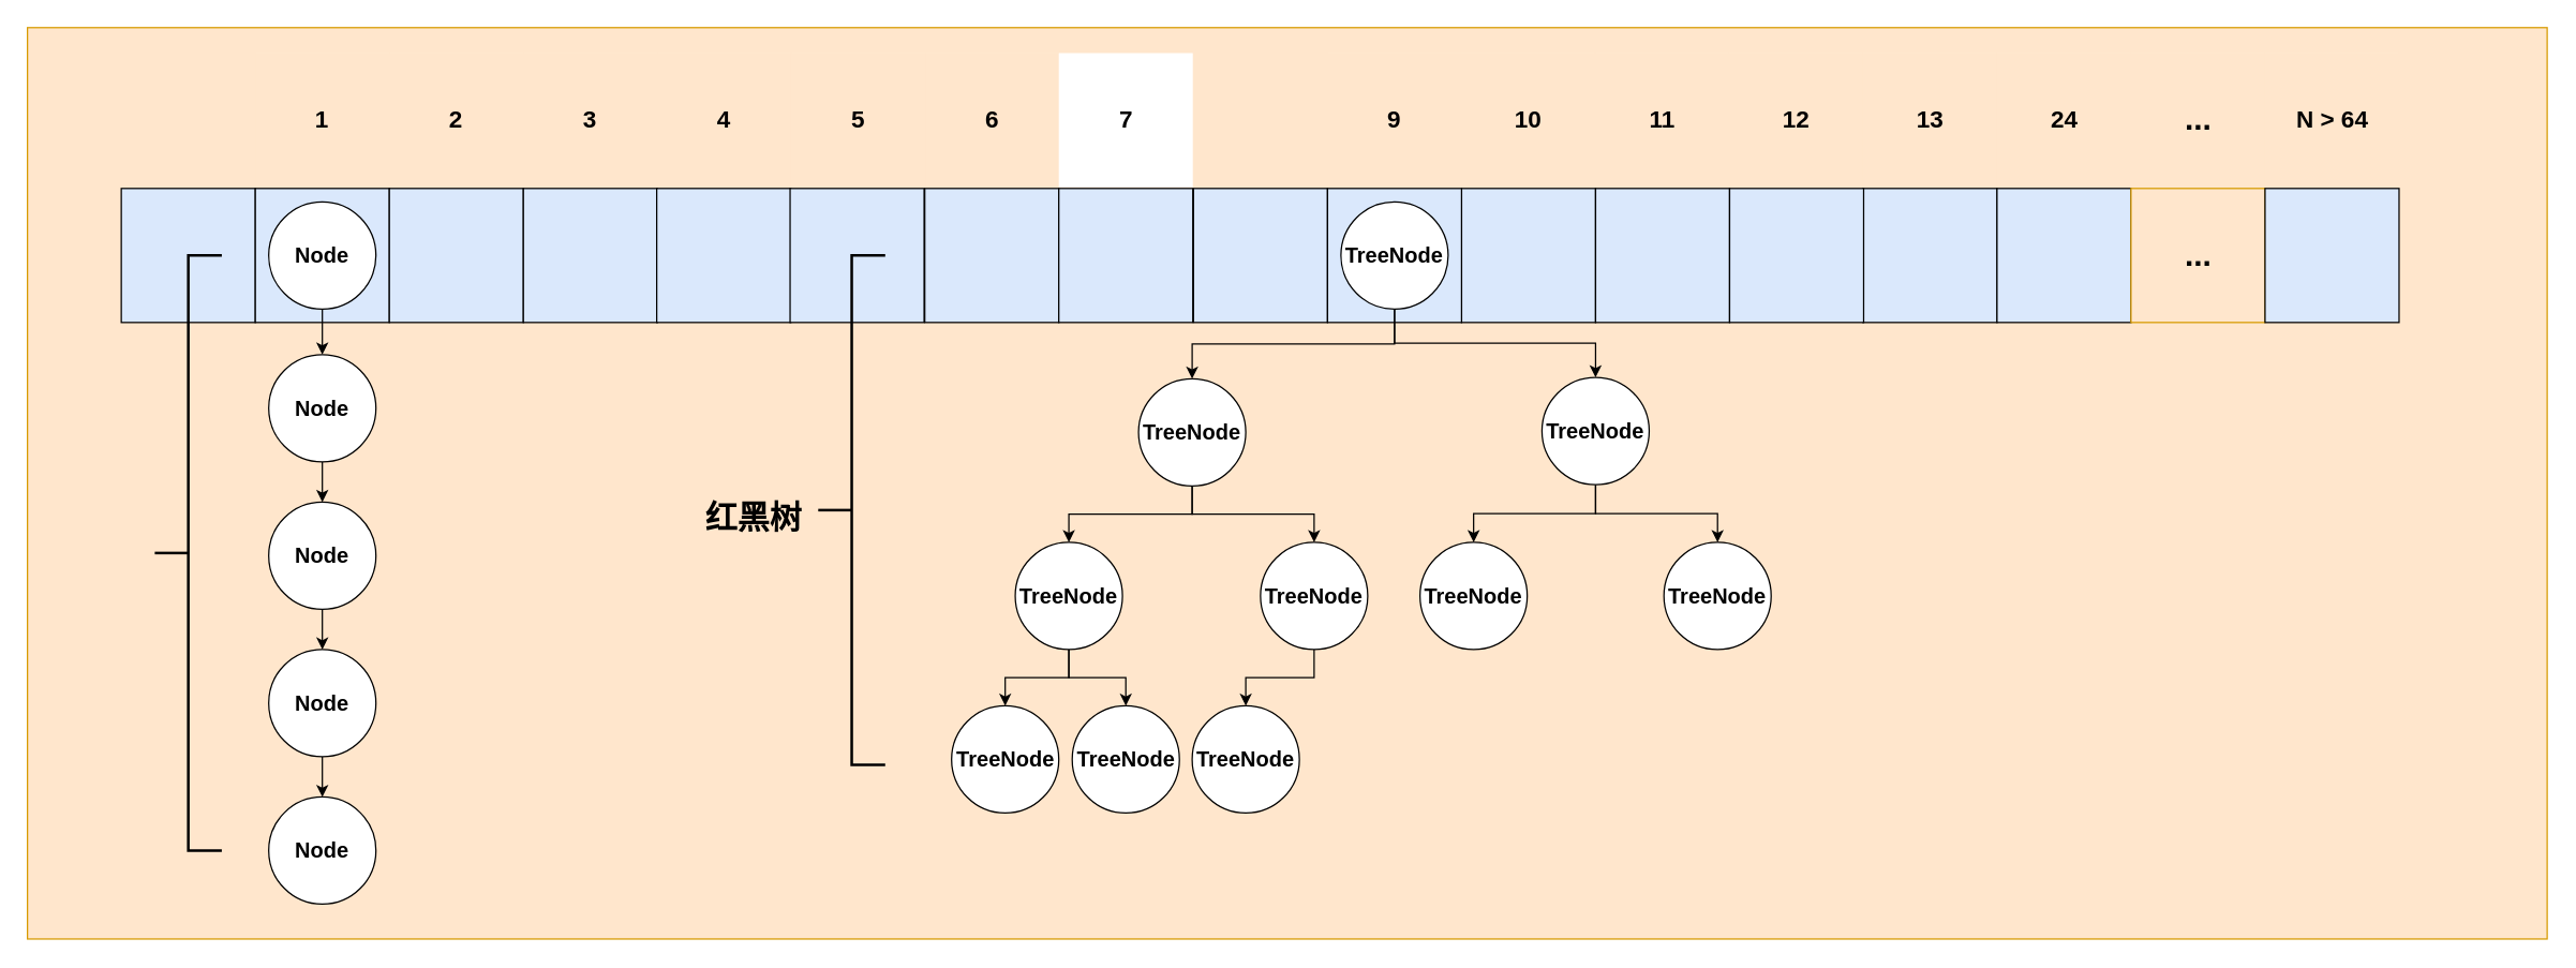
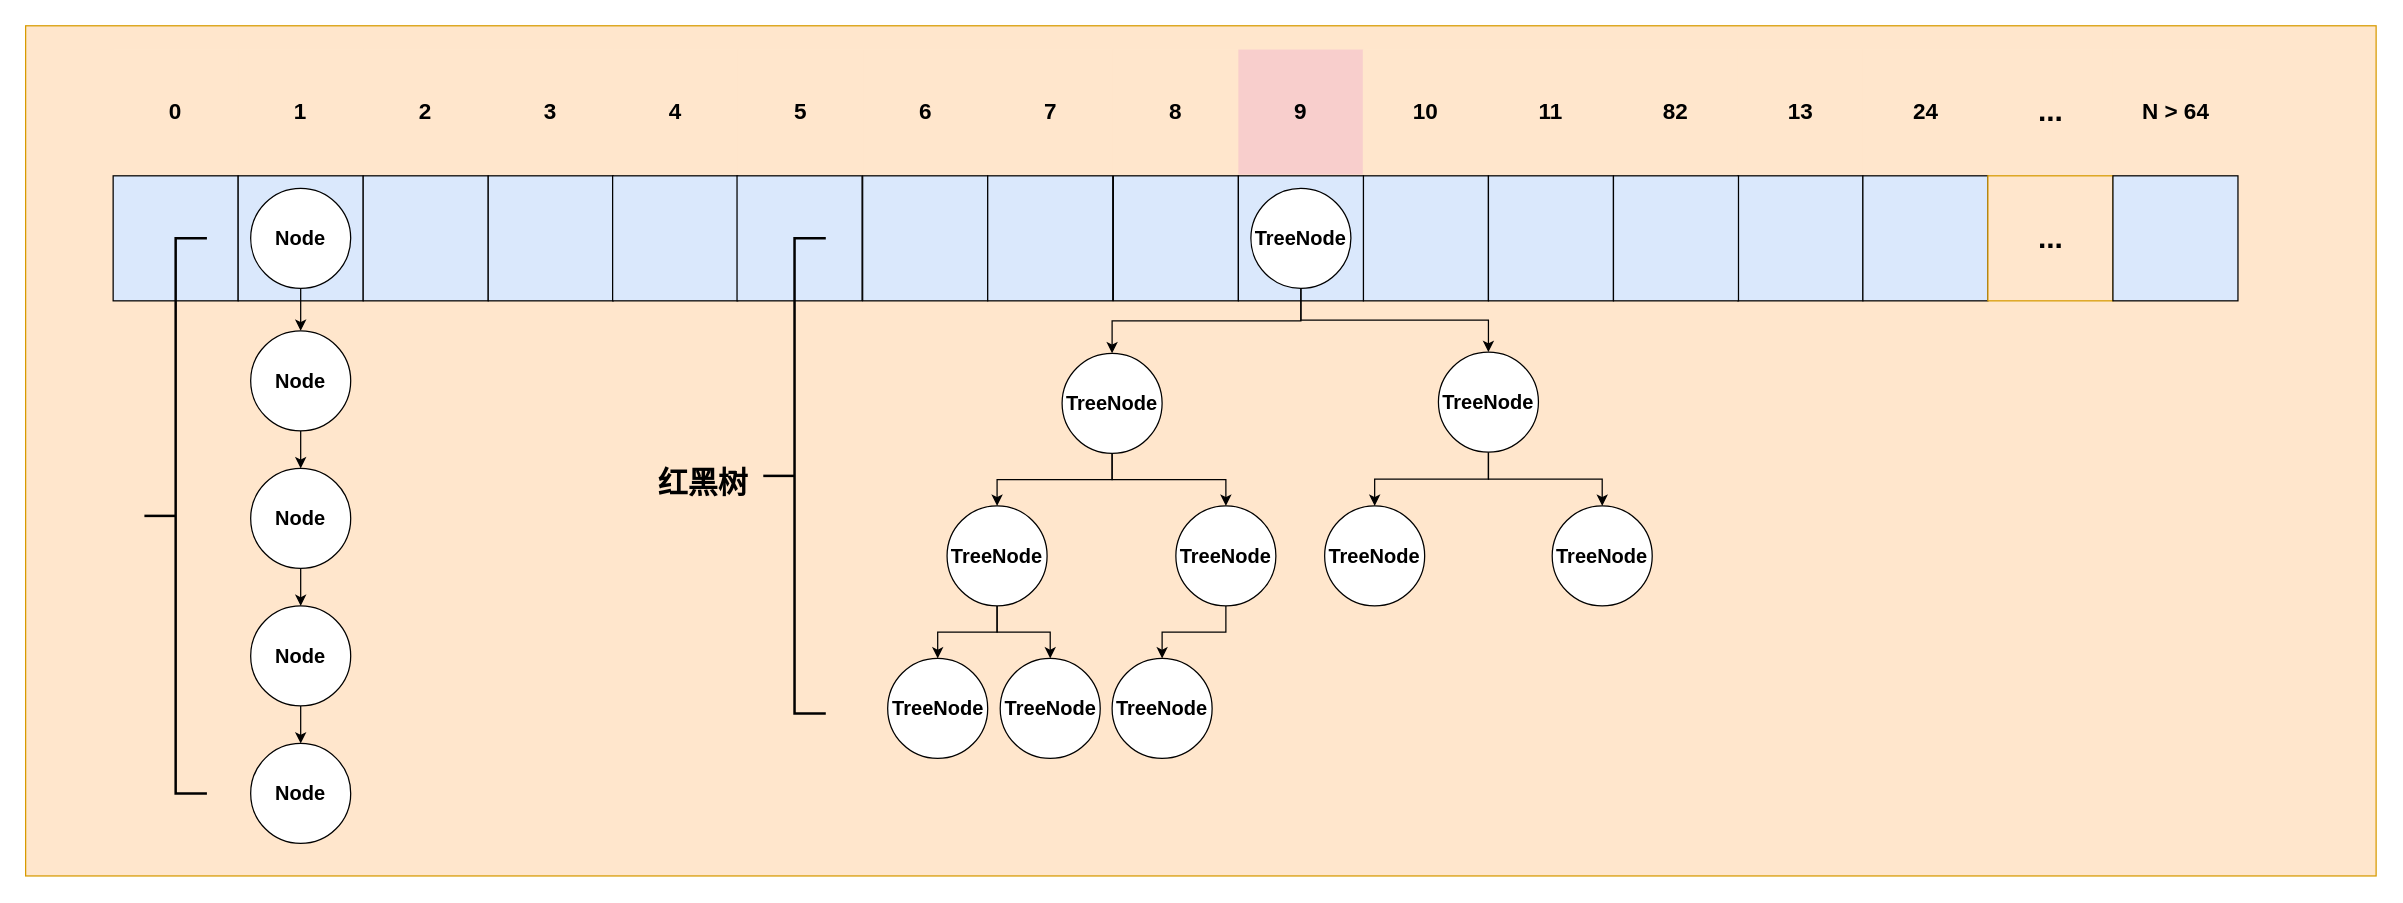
  <mxCell id="0" />
  <mxCell id="1" parent="0" />
  <mxCell id="2" value="" style="rounded=0;whiteSpace=wrap;html=1;fillColor=#ffe6cc;strokeColor=#d79b00;fontStyle=1" parent="1" vertex="1"><mxGeometry x="20" y="20" width="1880" height="680" as="geometry" /></mxCell>
  <mxCell id="3" value="" style="rounded=0;whiteSpace=wrap;html=1;fillColor=#dae8fc;strokeColor=#000000;fontStyle=1" parent="1" vertex="1"><mxGeometry x="1090" y="140" width="100" height="100" as="geometry" /></mxCell>
  <mxCell id="4" value="" style="rounded=0;whiteSpace=wrap;html=1;fillColor=#dae8fc;strokeColor=#000000;fontStyle=1" parent="1" vertex="1"><mxGeometry x="90" y="140" width="100" height="100" as="geometry" /></mxCell>
  <mxCell id="5" value="" style="rounded=0;whiteSpace=wrap;html=1;fillColor=#dae8fc;strokeColor=#000000;fontStyle=1" parent="1" vertex="1"><mxGeometry x="190" y="140" width="100" height="100" as="geometry" /></mxCell>
  <mxCell id="6" value="" style="rounded=0;whiteSpace=wrap;html=1;fillColor=#dae8fc;strokeColor=#000000;fontStyle=1" parent="1" vertex="1"><mxGeometry x="290" y="140" width="100" height="100" as="geometry" /></mxCell>
  <mxCell id="7" value="" style="rounded=0;whiteSpace=wrap;html=1;fillColor=#dae8fc;strokeColor=#000000;fontStyle=1" parent="1" vertex="1"><mxGeometry x="390" y="140" width="100" height="100" as="geometry" /></mxCell>
  <mxCell id="8" value="" style="rounded=0;whiteSpace=wrap;html=1;fillColor=#dae8fc;strokeColor=#000000;fontStyle=1" parent="1" vertex="1"><mxGeometry x="489.5" y="140" width="100" height="100" as="geometry" /></mxCell>
  <mxCell id="9" value="" style="rounded=0;whiteSpace=wrap;html=1;fillColor=#dae8fc;strokeColor=#000000;fontStyle=1" parent="1" vertex="1"><mxGeometry x="689.5" y="140" width="100" height="100" as="geometry" /></mxCell>
  <mxCell id="10" value="" style="rounded=0;whiteSpace=wrap;html=1;fillColor=#dae8fc;strokeColor=#000000;fontStyle=1" parent="1" vertex="1"><mxGeometry x="789.5" y="140" width="100" height="100" as="geometry" /></mxCell>
  <mxCell id="11" value="" style="rounded=0;whiteSpace=wrap;html=1;fillColor=#dae8fc;strokeColor=#000000;fontStyle=1" parent="1" vertex="1"><mxGeometry y="140" width="100" height="100" as="geometry" x="890" /></mxCell>
  <mxCell id="12" value="" style="rounded=0;whiteSpace=wrap;html=1;fillColor=#dae8fc;strokeColor=#000000;fontStyle=1" parent="1" vertex="1"><mxGeometry x="990" y="140" width="100" height="100" as="geometry" /></mxCell>
  <mxCell id="13" value="" style="rounded=0;whiteSpace=wrap;html=1;fillColor=#dae8fc;strokeColor=#000000;fontStyle=1" parent="1" vertex="1"><mxGeometry x="1190" y="140" width="100" height="100" as="geometry" /></mxCell>
  <mxCell id="14" value="" style="rounded=0;whiteSpace=wrap;html=1;fillColor=#dae8fc;strokeColor=#000000;fontStyle=1" parent="1" vertex="1"><mxGeometry x="1389.5" y="140" width="100" height="100" as="geometry" /></mxCell>
  <mxCell id="15" value="" style="rounded=0;whiteSpace=wrap;html=1;fillColor=#dae8fc;strokeColor=#000000;fontStyle=1" parent="1" vertex="1"><mxGeometry x="1489.5" y="140" width="100" height="100" as="geometry" /></mxCell>
  <mxCell id="16" value="&lt;font style=&quot;font-size: 24px&quot;&gt;...&lt;/font&gt;" style="rounded=0;whiteSpace=wrap;html=1;fillColor=#ffe6cc;strokeColor=#d79b00;fontStyle=1" parent="1" vertex="1"><mxGeometry x="1589.5" y="140" width="100" height="100" as="geometry" /></mxCell>
+ <mxCell id="17" value="0" style="rounded=0;whiteSpace=wrap;html=1;fillColor=#ffe6cc;strokeColor=none;fontStyle=1;fontSize=18;" parent="1" vertex="1"><mxGeometry x="90" y="39" width="100" height="100" as="geometry" /></mxCell>
  <mxCell id="18" value="1" style="rounded=0;whiteSpace=wrap;html=1;fillColor=#ffe6cc;strokeColor=none;fontStyle=1;fontSize=18;" parent="1" vertex="1"><mxGeometry x="190" y="39" width="100" height="100" as="geometry" /></mxCell>
  <mxCell id="19" value="2" style="rounded=0;whiteSpace=wrap;html=1;fillColor=#ffe6cc;strokeColor=none;fontStyle=1;fontSize=18;" parent="1" vertex="1"><mxGeometry x="290" y="39" width="100" height="100" as="geometry" /></mxCell>
  <mxCell id="20" value="3" style="rounded=0;whiteSpace=wrap;html=1;fillColor=#ffe6cc;strokeColor=none;fontStyle=1;fontSize=18;" parent="1" vertex="1"><mxGeometry x="390" y="39" width="100" height="100" as="geometry" /></mxCell>
  <mxCell id="21" value="4" style="rounded=0;whiteSpace=wrap;html=1;fillColor=#ffe6cc;strokeColor=none;fontStyle=1;fontSize=18;" parent="1" vertex="1"><mxGeometry x="489.5" y="39" width="100" height="100" as="geometry" /></mxCell>
  <mxCell id="22" value="6" style="rounded=0;whiteSpace=wrap;html=1;fillColor=#ffe6cc;strokeColor=none;fontStyle=1;fontSize=18;" parent="1" vertex="1"><mxGeometry x="689.5" y="39" width="100" height="100" as="geometry" /></mxCell>
- <mxCell id="23" value="7" style="rounded=0;whiteSpace=wrap;html=1;fillColor=#ffffff;strokeColor=none;fontStyle=1;fontSize=18;" parent="1" vertex="1"><mxGeometry x="789.5" y="39" width="100" height="100" as="geometry" /></mxCell>
- <mxCell id="25" value="9" style="rounded=0;whiteSpace=wrap;html=1;fillColor=#ffe6cc;strokeColor=none;fontStyle=1;fontSize=18;" parent="1" vertex="1"><mxGeometry x="990" y="39" width="100" height="100" as="geometry" /></mxCell>
+ <mxCell id="23" value="7" style="rounded=0;whiteSpace=wrap;html=1;fillColor=#ffe6cc;strokeColor=none;fontStyle=1;fontSize=18;" parent="1" vertex="1"><mxGeometry x="789.5" y="39" width="100" height="100" as="geometry" /></mxCell>
+ <mxCell id="24" value="8" style="rounded=0;whiteSpace=wrap;html=1;fillColor=#ffe6cc;strokeColor=none;fontStyle=1;fontSize=18;" parent="1" vertex="1"><mxGeometry y="39" width="100" height="100" as="geometry" x="890" /></mxCell>
+ <mxCell id="25" value="9" style="rounded=0;whiteSpace=wrap;html=1;fillColor=#f8cecc;strokeColor=none;fontStyle=1;fontSize=18;" parent="1" vertex="1"><mxGeometry x="990" y="39" width="100" height="100" as="geometry" /></mxCell>
  <mxCell id="26" value="11" style="rounded=0;whiteSpace=wrap;html=1;fillColor=#ffe6cc;strokeColor=none;fontStyle=1;fontSize=18;" parent="1" vertex="1"><mxGeometry x="1190" y="39" width="100" height="100" as="geometry" /></mxCell>
- <mxCell id="27" value="12" style="rounded=0;whiteSpace=wrap;html=1;fillColor=#ffe6cc;strokeColor=none;fontStyle=1;fontSize=18;" parent="1" vertex="1"><mxGeometry x="1289.5" y="39" width="100" height="100" as="geometry" /></mxCell>
+ <mxCell id="27" value="82" style="rounded=0;whiteSpace=wrap;html=1;fillColor=#ffe6cc;strokeColor=none;fontStyle=1;fontSize=18;" parent="1" vertex="1"><mxGeometry x="1289.5" y="39" width="100" height="100" as="geometry" /></mxCell>
  <mxCell id="28" value="13" style="rounded=0;whiteSpace=wrap;html=1;fillColor=#ffe6cc;strokeColor=none;fontStyle=1;fontSize=18;" parent="1" vertex="1"><mxGeometry x="1389.5" y="39" width="100" height="100" as="geometry" /></mxCell>
  <mxCell id="29" value="24" style="rounded=0;whiteSpace=wrap;html=1;fillColor=#ffe6cc;strokeColor=none;fontStyle=1;fontSize=18;" parent="1" vertex="1"><mxGeometry x="1489.5" y="39" width="100" height="100" as="geometry" /></mxCell>
  <mxCell id="30" value="&lt;font style=&quot;font-size: 24px&quot;&gt;...&lt;/font&gt;" style="rounded=0;whiteSpace=wrap;html=1;fillColor=#ffe6cc;strokeColor=none;fontStyle=1;fontSize=18;" parent="1" vertex="1"><mxGeometry x="1589.5" y="39" width="100" height="100" as="geometry" /></mxCell>
  <mxCell id="31" value="5" style="rounded=0;whiteSpace=wrap;html=1;fillColor=#ffe6cc;strokeColor=none;fontStyle=1;fontSize=18;" parent="1" vertex="1"><mxGeometry x="590" y="39" width="100" height="100" as="geometry" /></mxCell>
  <mxCell id="32" value="10" style="rounded=0;whiteSpace=wrap;html=1;fillColor=#ffe6cc;strokeColor=none;fontStyle=1;fontSize=18;" parent="1" vertex="1"><mxGeometry x="1089.5" y="39" width="100" height="100" as="geometry" /></mxCell>
  <mxCell id="33" value="" style="rounded=0;whiteSpace=wrap;html=1;fillColor=#dae8fc;strokeColor=#000000;fontStyle=1" parent="1" vertex="1"><mxGeometry x="589" y="140" width="100" height="100" as="geometry" /></mxCell>
  <mxCell id="34" value="" style="rounded=0;whiteSpace=wrap;html=1;fillColor=#dae8fc;strokeColor=#000000;fontStyle=1" parent="1" vertex="1"><mxGeometry x="1290" y="140" width="100" height="100" as="geometry" /></mxCell>
  <mxCell id="35" style="edgeStyle=orthogonalEdgeStyle;rounded=0;orthogonalLoop=1;jettySize=auto;html=1;exitX=0.5;exitY=1;exitDx=0;exitDy=0;entryX=0.5;entryY=0;entryDx=0;entryDy=0;fontStyle=1" parent="1" source="36" target="38" edge="1"><mxGeometry relative="1" as="geometry" /></mxCell>
  <mxCell id="36" value="&lt;font style=&quot;font-size: 16px&quot;&gt;Node&lt;/font&gt;" style="ellipse;whiteSpace=wrap;html=1;aspect=fixed;fontStyle=1" parent="1" vertex="1"><mxGeometry x="200" y="150" width="80" height="80" as="geometry" /></mxCell>
  <mxCell id="37" style="edgeStyle=orthogonalEdgeStyle;rounded=0;orthogonalLoop=1;jettySize=auto;html=1;exitX=0.5;exitY=1;exitDx=0;exitDy=0;fontStyle=1" parent="1" source="38" target="40" edge="1"><mxGeometry relative="1" as="geometry" /></mxCell>
  <mxCell id="38" value="&lt;span style=&quot;font-size: 16px&quot;&gt;Node&lt;/span&gt;" style="ellipse;whiteSpace=wrap;html=1;aspect=fixed;fontStyle=1" parent="1" vertex="1"><mxGeometry x="200" y="264" width="80" height="80" as="geometry" /></mxCell>
  <mxCell id="39" style="edgeStyle=orthogonalEdgeStyle;rounded=0;orthogonalLoop=1;jettySize=auto;html=1;exitX=0.5;exitY=1;exitDx=0;exitDy=0;fontStyle=1" parent="1" source="40" target="42" edge="1"><mxGeometry relative="1" as="geometry" /></mxCell>
  <mxCell id="40" value="&lt;span style=&quot;font-size: 16px ; white-space: normal&quot;&gt;Node&lt;/span&gt;" style="ellipse;whiteSpace=wrap;html=1;aspect=fixed;fontStyle=1" parent="1" vertex="1"><mxGeometry x="200" y="374" width="80" height="80" as="geometry" /></mxCell>
  <mxCell id="41" style="edgeStyle=orthogonalEdgeStyle;rounded=0;orthogonalLoop=1;jettySize=auto;html=1;exitX=0.5;exitY=1;exitDx=0;exitDy=0;entryX=0.5;entryY=0;entryDx=0;entryDy=0;fontStyle=1" parent="1" source="42" target="43" edge="1"><mxGeometry relative="1" as="geometry" /></mxCell>
  <mxCell id="42" value="&lt;span style=&quot;font-size: 16px ; white-space: normal&quot;&gt;Node&lt;/span&gt;" style="ellipse;whiteSpace=wrap;html=1;aspect=fixed;fontStyle=1" parent="1" vertex="1"><mxGeometry x="200" y="484" width="80" height="80" as="geometry" /></mxCell>
  <mxCell id="43" value="&lt;span style=&quot;font-size: 16px ; white-space: normal&quot;&gt;Node&lt;/span&gt;" style="ellipse;whiteSpace=wrap;html=1;aspect=fixed;fontStyle=1" parent="1" vertex="1"><mxGeometry x="200" y="594" width="80" height="80" as="geometry" /></mxCell>
  <mxCell id="44" style="edgeStyle=orthogonalEdgeStyle;rounded=0;orthogonalLoop=1;jettySize=auto;html=1;exitX=0.5;exitY=1;exitDx=0;exitDy=0;entryX=0.5;entryY=0;entryDx=0;entryDy=0;fontStyle=1" parent="1" source="46" target="49" edge="1"><mxGeometry relative="1" as="geometry" /></mxCell>
  <mxCell id="45" style="edgeStyle=orthogonalEdgeStyle;rounded=0;orthogonalLoop=1;jettySize=auto;html=1;exitX=0.5;exitY=1;exitDx=0;exitDy=0;fontStyle=1" parent="1" source="46" target="52" edge="1"><mxGeometry relative="1" as="geometry" /></mxCell>
  <mxCell id="46" value="&lt;font style=&quot;font-size: 16px&quot;&gt;TreeNode&lt;/font&gt;" style="ellipse;whiteSpace=wrap;html=1;aspect=fixed;fontStyle=1" parent="1" vertex="1"><mxGeometry x="1000" y="150" width="80" height="80" as="geometry" /></mxCell>
  <mxCell id="47" style="edgeStyle=orthogonalEdgeStyle;rounded=0;orthogonalLoop=1;jettySize=auto;html=1;exitX=0.5;exitY=1;exitDx=0;exitDy=0;entryX=0.5;entryY=0;entryDx=0;entryDy=0;fontStyle=1" parent="1" source="49" target="55" edge="1"><mxGeometry relative="1" as="geometry" /></mxCell>
  <mxCell id="48" style="edgeStyle=orthogonalEdgeStyle;rounded=0;orthogonalLoop=1;jettySize=auto;html=1;exitX=0.5;exitY=1;exitDx=0;exitDy=0;fontStyle=1" parent="1" source="49" target="57" edge="1"><mxGeometry relative="1" as="geometry" /></mxCell>
  <mxCell id="49" value="&lt;span style=&quot;font-size: 16px ; white-space: normal&quot;&gt;TreeNode&lt;/span&gt;" style="ellipse;whiteSpace=wrap;html=1;aspect=fixed;fontStyle=1" parent="1" vertex="1"><mxGeometry x="849" y="282" width="80" height="80" as="geometry" /></mxCell>
  <mxCell id="50" style="edgeStyle=orthogonalEdgeStyle;rounded=0;orthogonalLoop=1;jettySize=auto;html=1;exitX=0.5;exitY=1;exitDx=0;exitDy=0;fontStyle=1" parent="1" source="52" target="58" edge="1"><mxGeometry relative="1" as="geometry" /></mxCell>
  <mxCell id="51" style="edgeStyle=orthogonalEdgeStyle;rounded=0;orthogonalLoop=1;jettySize=auto;html=1;exitX=0.5;exitY=1;exitDx=0;exitDy=0;fontStyle=1" parent="1" source="52" target="59" edge="1"><mxGeometry relative="1" as="geometry" /></mxCell>
  <mxCell id="52" value="&lt;span style=&quot;font-size: 16px ; white-space: normal&quot;&gt;TreeNode&lt;/span&gt;" style="ellipse;whiteSpace=wrap;html=1;aspect=fixed;fontStyle=1" parent="1" vertex="1"><mxGeometry x="1150" y="281" width="80" height="80" as="geometry" /></mxCell>
  <mxCell id="53" style="edgeStyle=orthogonalEdgeStyle;rounded=0;orthogonalLoop=1;jettySize=auto;html=1;exitX=0.5;exitY=1;exitDx=0;exitDy=0;fontStyle=1" parent="1" source="55" target="60" edge="1"><mxGeometry relative="1" as="geometry" /></mxCell>
  <mxCell id="54" style="edgeStyle=orthogonalEdgeStyle;rounded=0;orthogonalLoop=1;jettySize=auto;html=1;exitX=0.5;exitY=1;exitDx=0;exitDy=0;fontStyle=1" parent="1" source="55" target="61" edge="1"><mxGeometry relative="1" as="geometry" /></mxCell>
  <mxCell id="55" value="&lt;span style=&quot;font-size: 16px ; white-space: normal&quot;&gt;TreeNode&lt;/span&gt;" style="ellipse;whiteSpace=wrap;html=1;aspect=fixed;fontStyle=1" parent="1" vertex="1"><mxGeometry x="757" y="404" width="80" height="80" as="geometry" /></mxCell>
  <mxCell id="56" style="edgeStyle=orthogonalEdgeStyle;rounded=0;orthogonalLoop=1;jettySize=auto;html=1;exitX=0.5;exitY=1;exitDx=0;exitDy=0;fontStyle=1" parent="1" source="57" target="62" edge="1"><mxGeometry relative="1" as="geometry" /></mxCell>
  <mxCell id="57" value="&lt;span style=&quot;font-size: 16px ; white-space: normal&quot;&gt;TreeNode&lt;/span&gt;" style="ellipse;whiteSpace=wrap;html=1;aspect=fixed;fontStyle=1" parent="1" vertex="1"><mxGeometry x="940" y="404" width="80" height="80" as="geometry" /></mxCell>
  <mxCell id="58" value="&lt;span style=&quot;font-size: 16px ; white-space: normal&quot;&gt;TreeNode&lt;/span&gt;" style="ellipse;whiteSpace=wrap;html=1;aspect=fixed;fontStyle=1" parent="1" vertex="1"><mxGeometry x="1059" y="404" width="80" height="80" as="geometry" /></mxCell>
  <mxCell id="59" value="&lt;span style=&quot;font-size: 16px ; white-space: normal&quot;&gt;TreeNode&lt;/span&gt;" style="ellipse;whiteSpace=wrap;html=1;aspect=fixed;fontStyle=1" parent="1" vertex="1"><mxGeometry x="1241" y="404" width="80" height="80" as="geometry" /></mxCell>
  <mxCell id="60" value="&lt;span style=&quot;font-size: 16px ; white-space: normal&quot;&gt;TreeNode&lt;/span&gt;" style="ellipse;whiteSpace=wrap;html=1;aspect=fixed;fontStyle=1" parent="1" vertex="1"><mxGeometry x="709.5" y="526" width="80" height="80" as="geometry" /></mxCell>
  <mxCell id="61" value="&lt;span style=&quot;font-size: 16px ; white-space: normal&quot;&gt;TreeNode&lt;/span&gt;" style="ellipse;whiteSpace=wrap;html=1;aspect=fixed;fontStyle=1" parent="1" vertex="1"><mxGeometry x="799.5" y="526" width="80" height="80" as="geometry" /></mxCell>
  <mxCell id="62" value="&lt;span style=&quot;font-size: 16px ; white-space: normal&quot;&gt;TreeNode&lt;/span&gt;" style="ellipse;whiteSpace=wrap;html=1;aspect=fixed;fontStyle=1" parent="1" vertex="1"><mxGeometry x="889" y="526" width="80" height="80" as="geometry" /></mxCell>
  <mxCell id="63" value="" style="strokeWidth=2;html=1;shape=mxgraph.flowchart.annotation_2;align=left;labelPosition=right;pointerEvents=1;fontStyle=1" parent="1" vertex="1"><mxGeometry x="115" y="190" width="50" height="444" as="geometry" /></mxCell>
  <mxCell id="64" value="" style="strokeWidth=2;html=1;shape=mxgraph.flowchart.annotation_2;align=left;labelPosition=right;pointerEvents=1;fontStyle=1" parent="1" vertex="1"><mxGeometry x="610" y="190" width="50" height="380" as="geometry" /></mxCell>
  <mxCell id="65" value="&lt;span&gt;&lt;font style=&quot;font-size: 24px&quot;&gt;红黑树&lt;/font&gt;&lt;/span&gt;" style="text;html=1;resizable=0;points=[];autosize=1;align=left;verticalAlign=top;spacingTop=-4;fontStyle=1" parent="1" vertex="1"><mxGeometry x="524" y="369" width="90" height="20" as="geometry" /></mxCell>
  <mxCell id="66" value="" style="rounded=0;whiteSpace=wrap;html=1;fillColor=#dae8fc;strokeColor=#000000;fontStyle=1" vertex="1" parent="1"><mxGeometry x="1689.5" y="140" width="100" height="100" as="geometry" /></mxCell>
  <mxCell id="67" value="&lt;font style=&quot;font-size: 18px&quot;&gt;N &amp;gt; 64&lt;/font&gt;" style="rounded=0;whiteSpace=wrap;html=1;fillColor=#ffe6cc;strokeColor=none;fontStyle=1" vertex="1" parent="1"><mxGeometry x="1689.5" y="39" width="100" height="100" as="geometry" /></mxCell>
